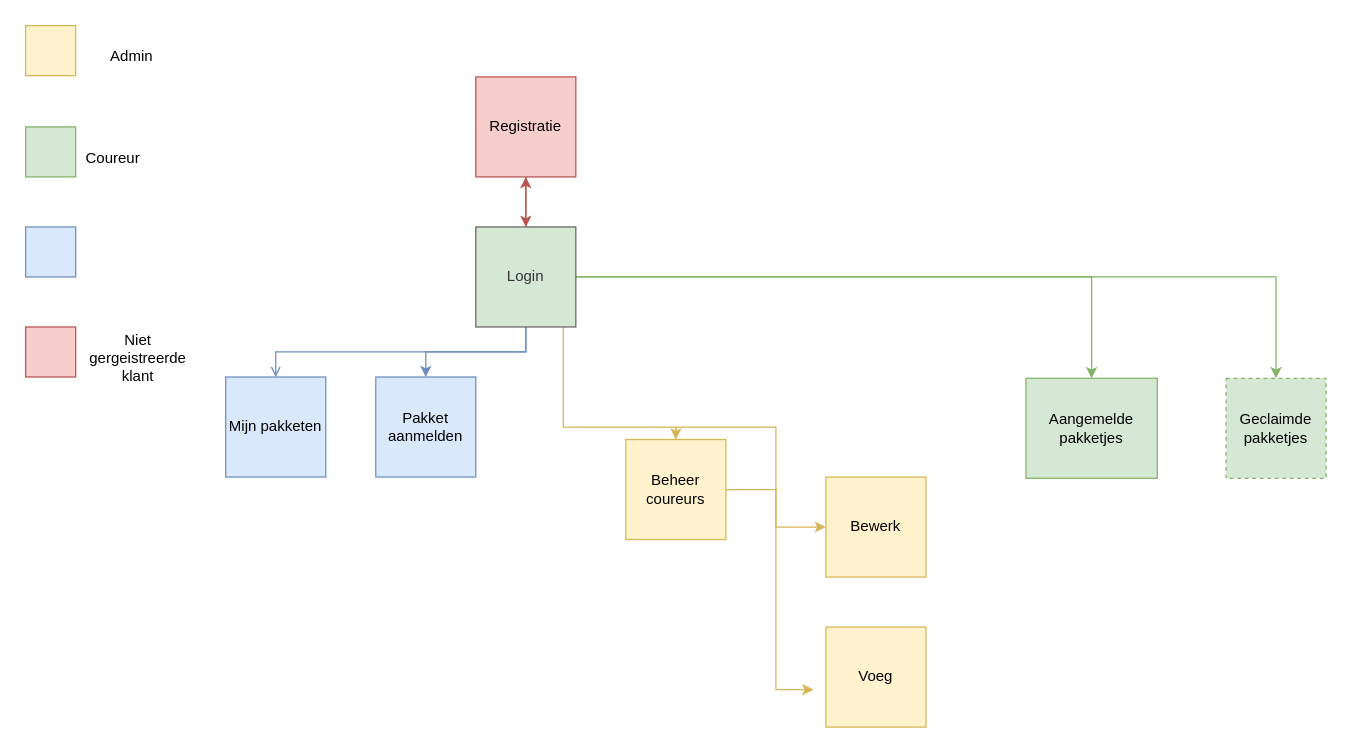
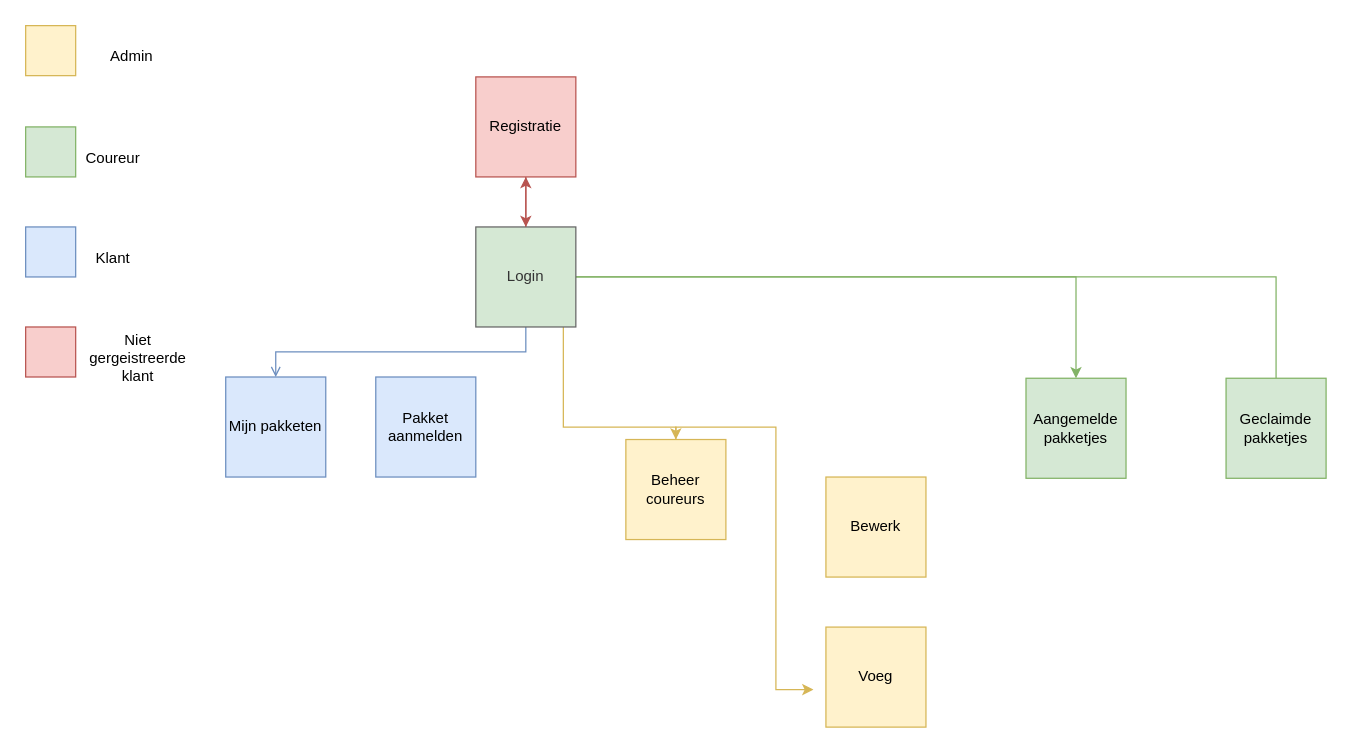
  <mxCell id="0" />
  <mxCell id="1" parent="0" />
  <mxCell id="2" style="edgeStyle=orthogonalEdgeStyle;rounded=0;orthogonalLoop=1;jettySize=auto;html=1;fontColor=none;fillColor=#fff2cc;strokeColor=#d6b656;" parent="1" source="8" target="12" edge="1"><mxGeometry relative="1" as="geometry"><Array as="points"><mxPoint x="450" y="341" /></Array></mxGeometry></mxCell>
  <mxCell id="3" style="edgeStyle=orthogonalEdgeStyle;rounded=0;orthogonalLoop=1;jettySize=auto;html=1;fontColor=none;fillColor=#f8cecc;strokeColor=#b85450;" parent="1" source="8" target="23" edge="1"><mxGeometry relative="1" as="geometry" /></mxCell>
- <mxCell id="4" style="edgeStyle=orthogonalEdgeStyle;rounded=0;orthogonalLoop=1;jettySize=auto;html=1;entryX=0.5;entryY=0;entryDx=0;entryDy=0;fontColor=none;fillColor=#dae8fc;strokeColor=#6c8ebf;" parent="1" source="8" target="24" edge="1"><mxGeometry relative="1" as="geometry" /></mxCell>
  <mxCell id="5" style="edgeStyle=orthogonalEdgeStyle;rounded=0;orthogonalLoop=1;jettySize=auto;html=1;entryX=0.5;entryY=0;entryDx=0;entryDy=0;fontColor=none;fillColor=#dae8fc;strokeColor=#6c8ebf;endArrow=open;" parent="1" source="8" target="25" edge="1"><mxGeometry relative="1" as="geometry"><Array as="points"><mxPoint x="420" y="281" /><mxPoint x="220" y="281" /></Array></mxGeometry></mxCell>
  <mxCell id="6" style="edgeStyle=orthogonalEdgeStyle;rounded=0;orthogonalLoop=1;jettySize=auto;html=1;entryX=0.5;entryY=0;entryDx=0;entryDy=0;fontColor=none;fillColor=#d5e8d4;strokeColor=#82b366;" parent="1" source="8" target="26" edge="1"><mxGeometry relative="1" as="geometry" /></mxCell>
- <mxCell id="7" style="edgeStyle=orthogonalEdgeStyle;rounded=0;orthogonalLoop=1;jettySize=auto;html=1;fontColor=none;fillColor=#d5e8d4;strokeColor=#82b366;" parent="1" source="8" target="27" edge="1"><mxGeometry relative="1" as="geometry" /></mxCell>
+ <mxCell id="7" style="edgeStyle=orthogonalEdgeStyle;rounded=0;orthogonalLoop=1;jettySize=auto;html=1;fontColor=none;fillColor=#d5e8d4;strokeColor=#82b366;endArrow=none;" parent="1" source="8" target="27" edge="1"><mxGeometry relative="1" as="geometry" /></mxCell>
  <mxCell id="8" value="Login" style="rounded=0;whiteSpace=wrap;html=1;fillColor=#d5e8d4;fontColor=#333333;strokeColor=#666666;" parent="1" vertex="1"><mxGeometry x="380" y="181" width="80" height="80" as="geometry" /></mxCell>
  <mxCell id="9" value="Bewerk" style="rounded=0;whiteSpace=wrap;html=1;fillColor=#fff2cc;strokeColor=#d6b656;" parent="1" vertex="1"><mxGeometry x="660" y="381" width="80" height="80" as="geometry" /></mxCell>
- <mxCell id="10" style="edgeStyle=orthogonalEdgeStyle;rounded=0;orthogonalLoop=1;jettySize=auto;html=1;entryX=0;entryY=0.5;entryDx=0;entryDy=0;fontColor=none;fillColor=#fff2cc;strokeColor=#d6b656;" parent="1" source="12" target="9" edge="1"><mxGeometry relative="1" as="geometry" /></mxCell>
  <mxCell id="11" style="edgeStyle=orthogonalEdgeStyle;rounded=0;orthogonalLoop=1;jettySize=auto;html=1;fontColor=none;fillColor=#fff2cc;strokeColor=#d6b656;" parent="1" source="12" edge="1"><mxGeometry relative="1" as="geometry"><mxPoint x="650" y="551" as="targetPoint" /><Array as="points"><mxPoint x="620" y="341" /><mxPoint x="620" y="551" /></Array></mxGeometry></mxCell>
  <mxCell id="12" value="Beheer coureurs" style="rounded=0;whiteSpace=wrap;html=1;fillColor=#fff2cc;strokeColor=#d6b656;" parent="1" vertex="1"><mxGeometry x="500" y="351" width="80" height="80" as="geometry" /></mxCell>
  <mxCell id="13" value="" style="rounded=0;whiteSpace=wrap;html=1;fillColor=#fff2cc;strokeColor=#d6b656;" parent="1" vertex="1"><mxGeometry x="20" y="20" width="40" height="40" as="geometry" /></mxCell>
  <mxCell id="14" value="Admin" style="text;html=1;strokeColor=none;fillColor=none;align=center;verticalAlign=middle;whiteSpace=wrap;rounded=0;fontColor=none;" parent="1" vertex="1"><mxGeometry x="75" y="30" width="60" height="30" as="geometry" /></mxCell>
  <mxCell id="15" value="Coureur" style="text;html=1;strokeColor=none;fillColor=none;align=center;verticalAlign=middle;whiteSpace=wrap;rounded=0;fontColor=none;" parent="1" vertex="1"><mxGeometry x="60" y="111" width="60" height="30" as="geometry" /></mxCell>
  <mxCell id="16" value="" style="rounded=0;whiteSpace=wrap;html=1;fillColor=#d5e8d4;strokeColor=#82b366;" parent="1" vertex="1"><mxGeometry x="20" y="101" width="40" height="40" as="geometry" /></mxCell>
+ <mxCell id="17" value="Klant" style="text;html=1;strokeColor=none;fillColor=none;align=center;verticalAlign=middle;whiteSpace=wrap;rounded=0;fontColor=none;" parent="1" vertex="1"><mxGeometry x="60" y="191" width="60" height="30" as="geometry" /></mxCell>
  <mxCell id="18" value="" style="rounded=0;whiteSpace=wrap;html=1;fillColor=#dae8fc;strokeColor=#6c8ebf;" parent="1" vertex="1"><mxGeometry x="20" y="181" width="40" height="40" as="geometry" /></mxCell>
  <mxCell id="19" value="Niet gergeistreerde klant" style="text;html=1;strokeColor=none;fillColor=none;align=center;verticalAlign=middle;whiteSpace=wrap;rounded=0;fontColor=none;" parent="1" vertex="1"><mxGeometry x="80" y="271" width="60" height="30" as="geometry" /></mxCell>
  <mxCell id="20" value="" style="rounded=0;whiteSpace=wrap;html=1;fillColor=#f8cecc;strokeColor=#b85450;" parent="1" vertex="1"><mxGeometry x="20" y="261" width="40" height="40" as="geometry" /></mxCell>
  <mxCell id="21" value="Voeg" style="rounded=0;whiteSpace=wrap;html=1;fillColor=#fff2cc;strokeColor=#d6b656;" parent="1" vertex="1"><mxGeometry x="660" y="501" width="80" height="80" as="geometry" /></mxCell>
  <mxCell id="22" style="edgeStyle=orthogonalEdgeStyle;rounded=0;orthogonalLoop=1;jettySize=auto;html=1;entryX=0.5;entryY=0;entryDx=0;entryDy=0;fontColor=none;fillColor=#f8cecc;strokeColor=#b85450;" parent="1" source="23" target="8" edge="1"><mxGeometry relative="1" as="geometry" /></mxCell>
  <mxCell id="23" value="Registratie" style="rounded=0;whiteSpace=wrap;html=1;fillColor=#f8cecc;strokeColor=#b85450;" parent="1" vertex="1"><mxGeometry x="380" y="61" width="80" height="80" as="geometry" /></mxCell>
  <mxCell id="24" value="Pakket aanmelden" style="rounded=0;whiteSpace=wrap;html=1;fillColor=#dae8fc;strokeColor=#6c8ebf;" parent="1" vertex="1"><mxGeometry x="300" y="301" width="80" height="80" as="geometry" /></mxCell>
  <mxCell id="25" value="Mijn pakketen" style="rounded=0;whiteSpace=wrap;html=1;fillColor=#dae8fc;strokeColor=#6c8ebf;" parent="1" vertex="1"><mxGeometry x="180" y="301" width="80" height="80" as="geometry" /></mxCell>
- <mxCell id="26" value="Aangemelde pakketjes" style="rounded=0;whiteSpace=wrap;html=1;fillColor=#d5e8d4;strokeColor=#82b366;" parent="1" vertex="1"><mxGeometry x="820" y="302" width="105" height="80" as="geometry" /></mxCell>
- <mxCell id="27" value="Geclaimde pakketjes" style="rounded=0;whiteSpace=wrap;html=1;fillColor=#d5e8d4;strokeColor=#82b366;dashed=1;" parent="1" vertex="1"><mxGeometry x="980" y="302" width="80" height="80" as="geometry" /></mxCell>
+ <mxCell id="26" value="Aangemelde pakketjes" style="rounded=0;whiteSpace=wrap;html=1;fillColor=#d5e8d4;strokeColor=#82b366;" parent="1" vertex="1"><mxGeometry x="820" y="302" width="80" height="80" as="geometry" /></mxCell>
+ <mxCell id="27" value="Geclaimde pakketjes" style="rounded=0;whiteSpace=wrap;html=1;fillColor=#d5e8d4;strokeColor=#82b366;" parent="1" vertex="1"><mxGeometry x="980" y="302" width="80" height="80" as="geometry" /></mxCell>
